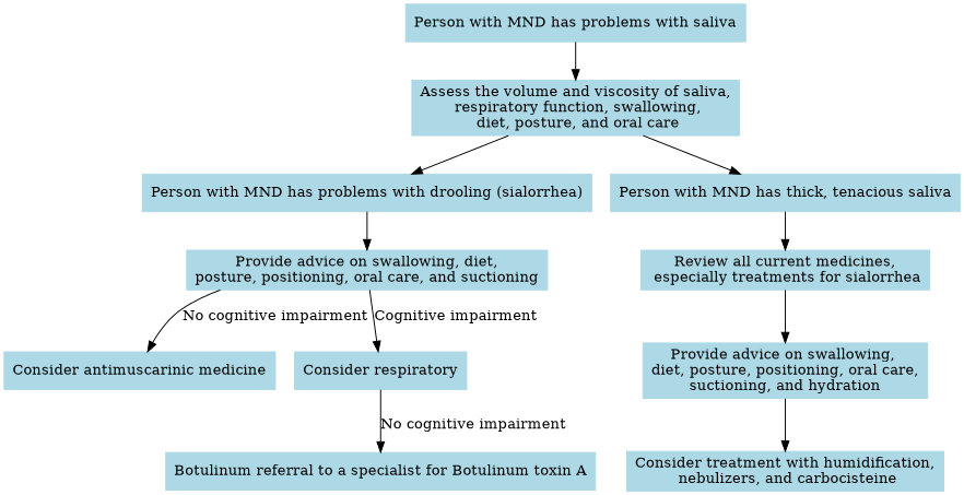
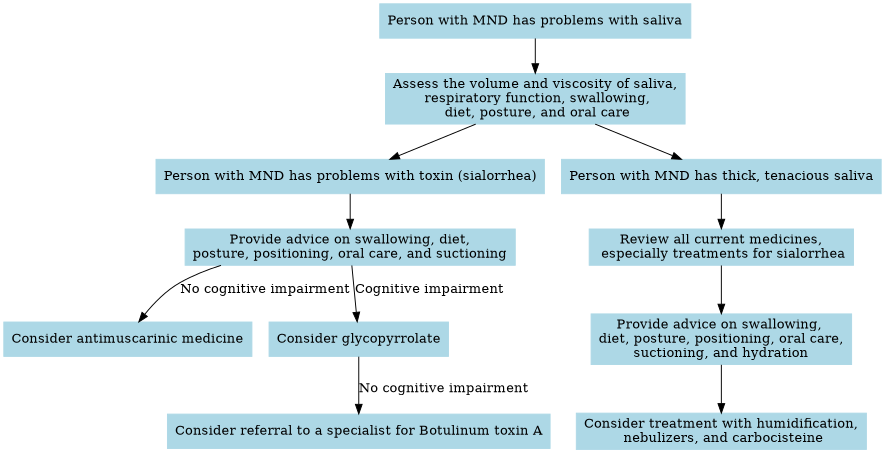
  digraph {
    node [color=lightblue shape=box style=filled]
    n1 [label="Person with MND has problems with saliva"]
    n2 [label="Assess the volume and viscosity of saliva,\n respiratory function, swallowing,\n diet, posture, and oral care"]
-   n3 [label="Person with MND has problems with drooling (sialorrhea)"]
+   n3 [label="Person with MND has problems with toxin (sialorrhea)"]
    n4 [label="Person with MND has thick, tenacious saliva"]
    n5 [label="Provide advice on swallowing, diet,\nposture, positioning, oral care, and suctioning"]
    n6 [label="Review all current medicines,\n especially treatments for sialorrhea"]
    n7 [label="Consider antimuscarinic medicine"]
-   n8 [label="Consider respiratory"]
-   n9 [label="Botulinum referral to a specialist for Botulinum toxin A"]
+   n8 [label="Consider glycopyrrolate"]
+   n9 [label="Consider referral to a specialist for Botulinum toxin A"]
    n10 [label="Provide advice on swallowing, \ndiet, posture, positioning, oral care,\nsuctioning, and hydration"]
    n11 [label="Consider treatment with humidification,\n nebulizers, and carbocisteine"]
    n1 -> n2
    n2 -> n3
    n2 -> n4
    n3 -> n5
    n4 -> n6
    n5 -> n7 [label="No cognitive impairment"]
    n5 -> n8 [label="Cognitive impairment"]
    n6 -> n10
    n8 -> n9 [label="No cognitive impairment"]
    n10 -> n11
  }
